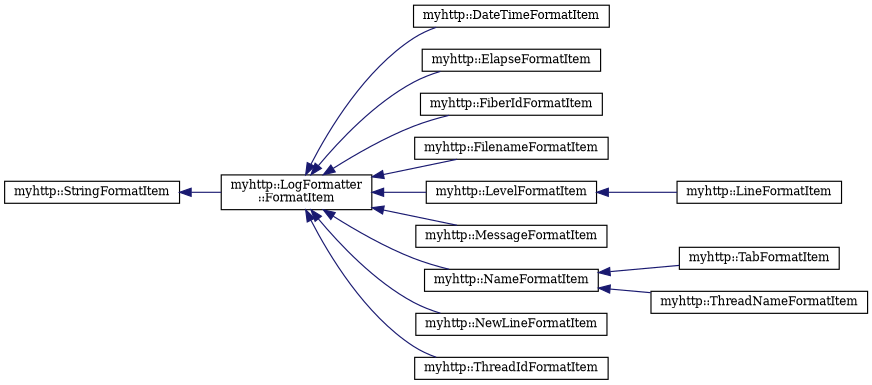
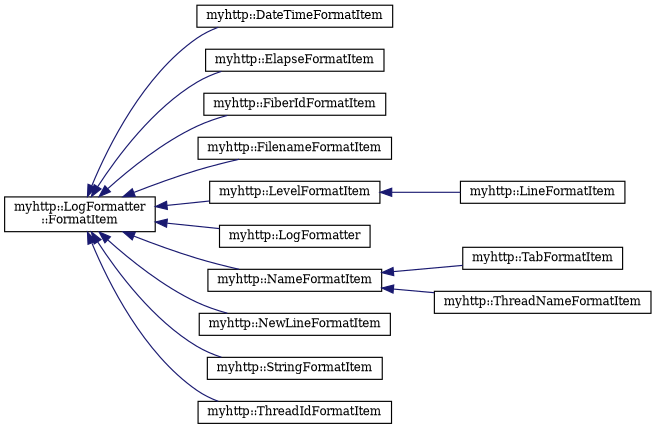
  digraph {
    fontname="DejaVu Serif"
    rankdir=LR
    node [color=black fillcolor=white fontname="DejaVu Serif" fontsize=10 shape=record style=filled]
    edge [color=midnightblue dir=back fontname="DejaVu Serif" fontsize=10 labelfontname=Helvetica labelfontsize=10 style=solid]
    n1 [height=0.2 label="myhttp::LogFormatter\l::FormatItem" width=0.4]
    n2 [height=0.2 label="myhttp::DateTimeFormatItem" width=0.4]
    n3 [height=0.2 label="myhttp::ElapseFormatItem" width=0.4]
    n4 [height=0.2 label="myhttp::FiberIdFormatItem" width=0.4]
    n5 [height=0.2 label="myhttp::FilenameFormatItem" width=0.4]
    n6 [height=0.2 label="myhttp::LevelFormatItem" width=0.4]
-   n7 [height=0.2 label="myhttp::MessageFormatItem" width=0.4]
+   n7 [height=0.2 label="myhttp::LogFormatter" width=0.4]
    n8 [height=0.2 label="myhttp::NameFormatItem" width=0.4]
    n9 [height=0.2 label="myhttp::NewLineFormatItem" width=0.4]
    n10 [height=0.2 label="myhttp::StringFormatItem" width=0.4]
    n11 [height=0.2 label="myhttp::ThreadIdFormatItem" width=0.4]
    n12 [height=0.2 label="myhttp::LineFormatItem" width=0.4]
    n13 [height=0.2 label="myhttp::TabFormatItem" width=0.4]
    n14 [height=0.2 label="myhttp::ThreadNameFormatItem" width=0.4]
    n1 -> n2
    n1 -> n3
    n1 -> n4
    n1 -> n5
    n1 -> n6
    n1 -> n7
    n1 -> n8
    n1 -> n9
-   n10 -> n1
+   n1 -> n10
    n1 -> n11
    n6 -> n12
    n8 -> n13
    n8 -> n14
  }
